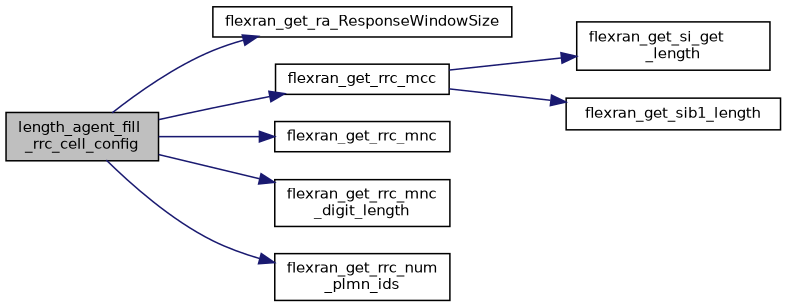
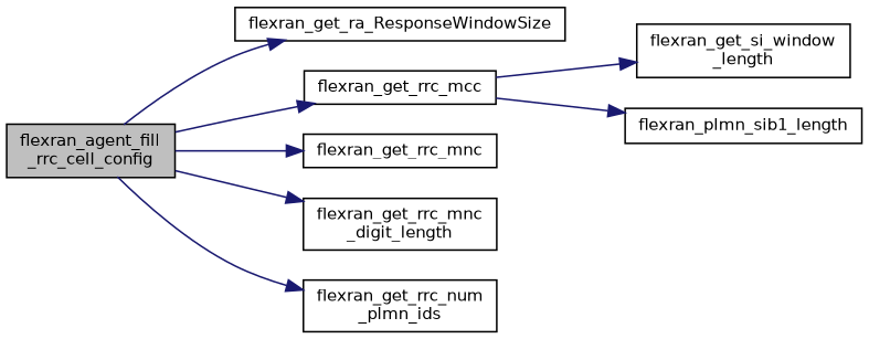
  digraph {
    rankdir=LR
    node [color=black fillcolor=white fontname=Helvetica fontsize=10 shape=record style=filled]
    edge [color=midnightblue fontname=Helvetica fontsize=10 labelfontname=Helvetica labelfontsize=10 style=solid]
-   n1 [fillcolor=grey75 fontcolor=black height=0.2 label="length_agent_fill\l_rrc_cell_config" width=0.4]
+   n1 [fillcolor=grey75 fontcolor=black height=0.2 label="flexran_agent_fill\l_rrc_cell_config" width=0.4]
    n2 [height=0.2 label=flexran_get_ra_ResponseWindowSize width=0.4]
    n3 [height=0.2 label=flexran_get_rrc_mcc width=0.4]
    n4 [height=0.2 label=flexran_get_rrc_mnc width=0.4]
    n5 [height=0.2 label="flexran_get_rrc_mnc\l_digit_length" width=0.4]
    n6 [height=0.2 label="flexran_get_rrc_num\l_plmn_ids" width=0.4]
-   n7 [height=0.2 label="flexran_get_si_get\l_length" width=0.4]
-   n8 [height=0.2 label=flexran_get_sib1_length width=0.4]
+   n7 [height=0.2 label="flexran_get_si_window\l_length" width=0.4]
+   n8 [height=0.2 label=flexran_plmn_sib1_length width=0.4]
    n1 -> n2
    n1 -> n3
    n1 -> n4
    n1 -> n5
    n1 -> n6
    n3 -> n7
    n3 -> n8
  }
